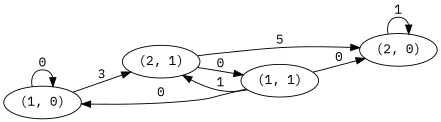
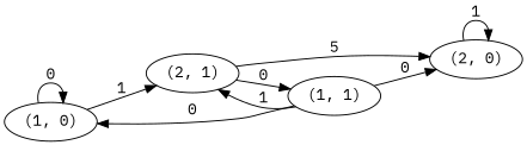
  digraph {
    fontname="IBM Plex Mono"
    rankdir=LR
    node [fontname="IBM Plex Mono"]
    edge [fontname="IBM Plex Mono"]
    n1 [label="(1, 0)"]
    n2 [label="(2, 1)"]
    n3 [label="(1, 1)"]
    n4 [label="(2, 0)"]
    n1 -> n1 [label=0]
-   n1 -> n2 [label=3]
+   n1 -> n2 [label=1]
    n2 -> n3 [label=0]
    n2 -> n4 [label=5]
    n3 -> n1 [label=0]
    n3 -> n2 [label=1]
    n3 -> n4 [label=0]
    n4 -> n4 [label=1]
  }
